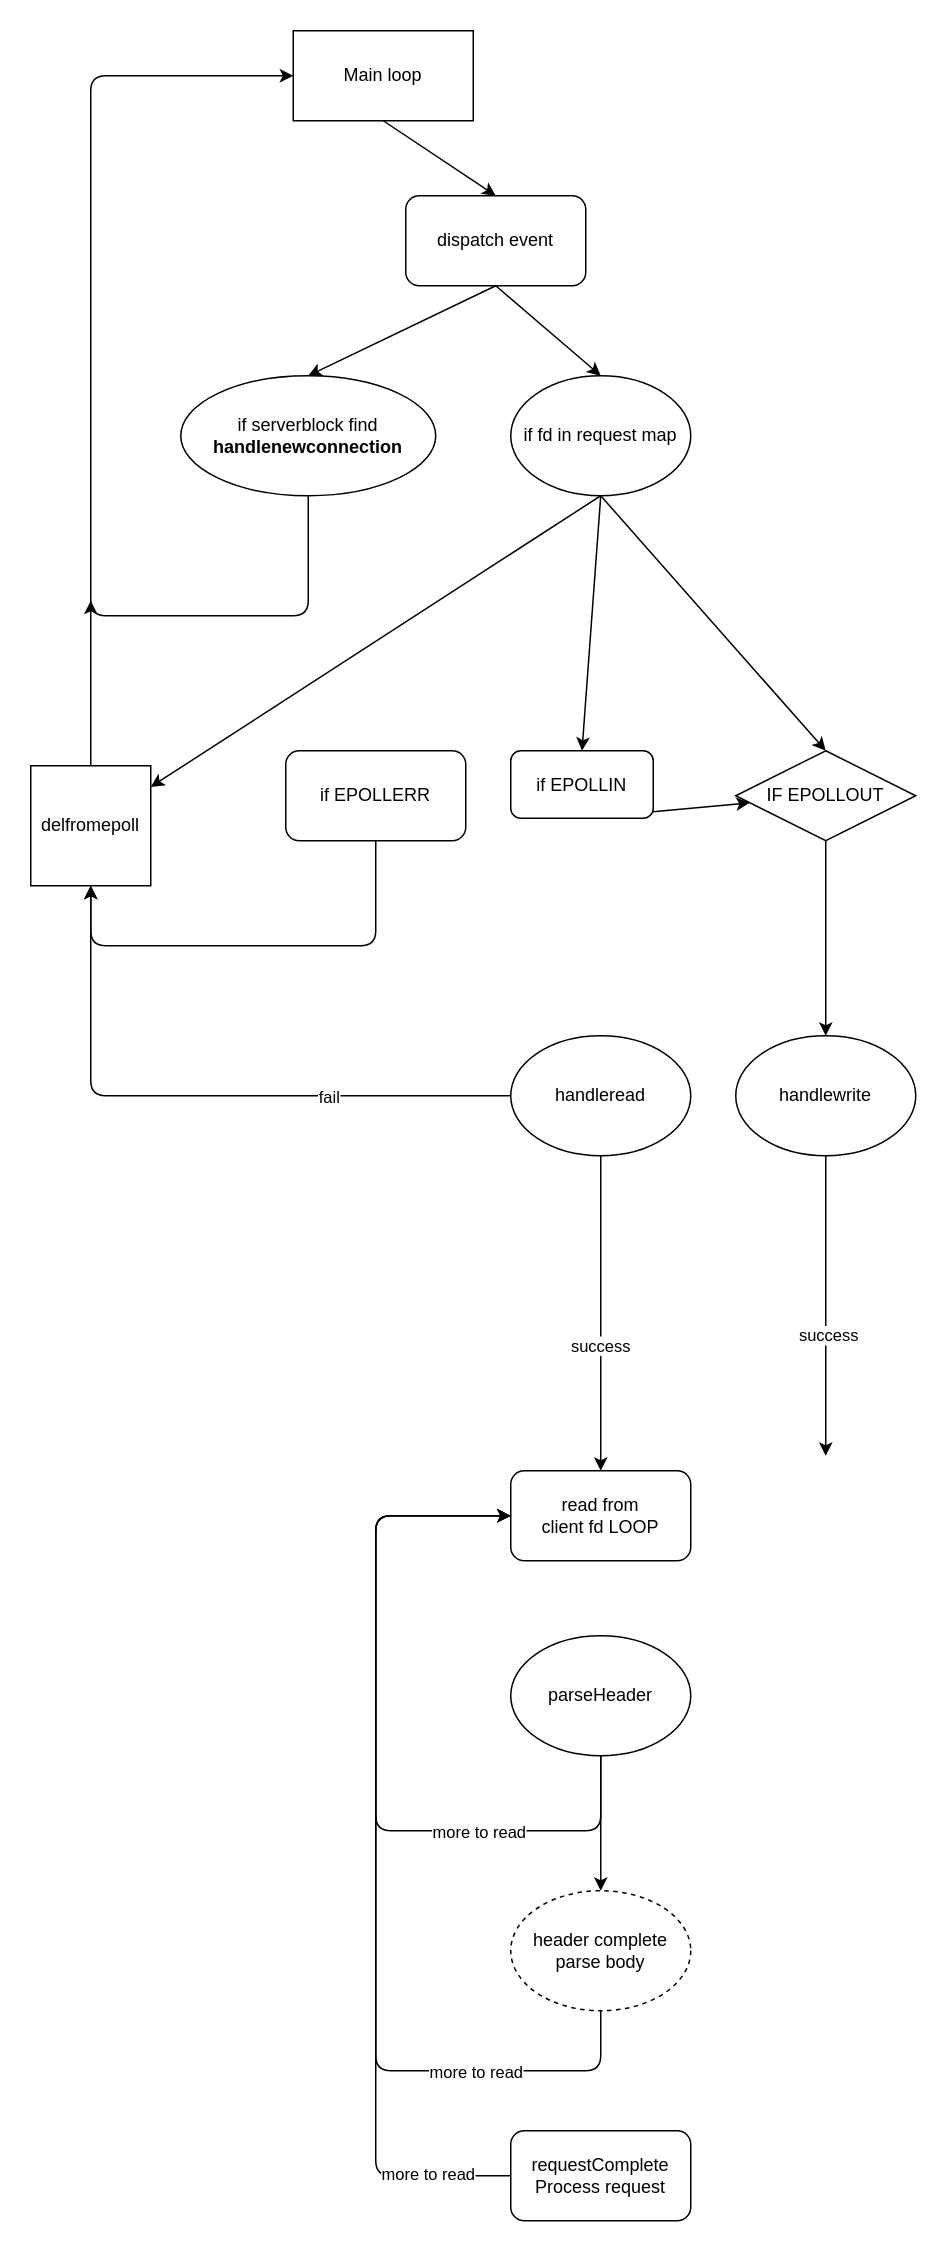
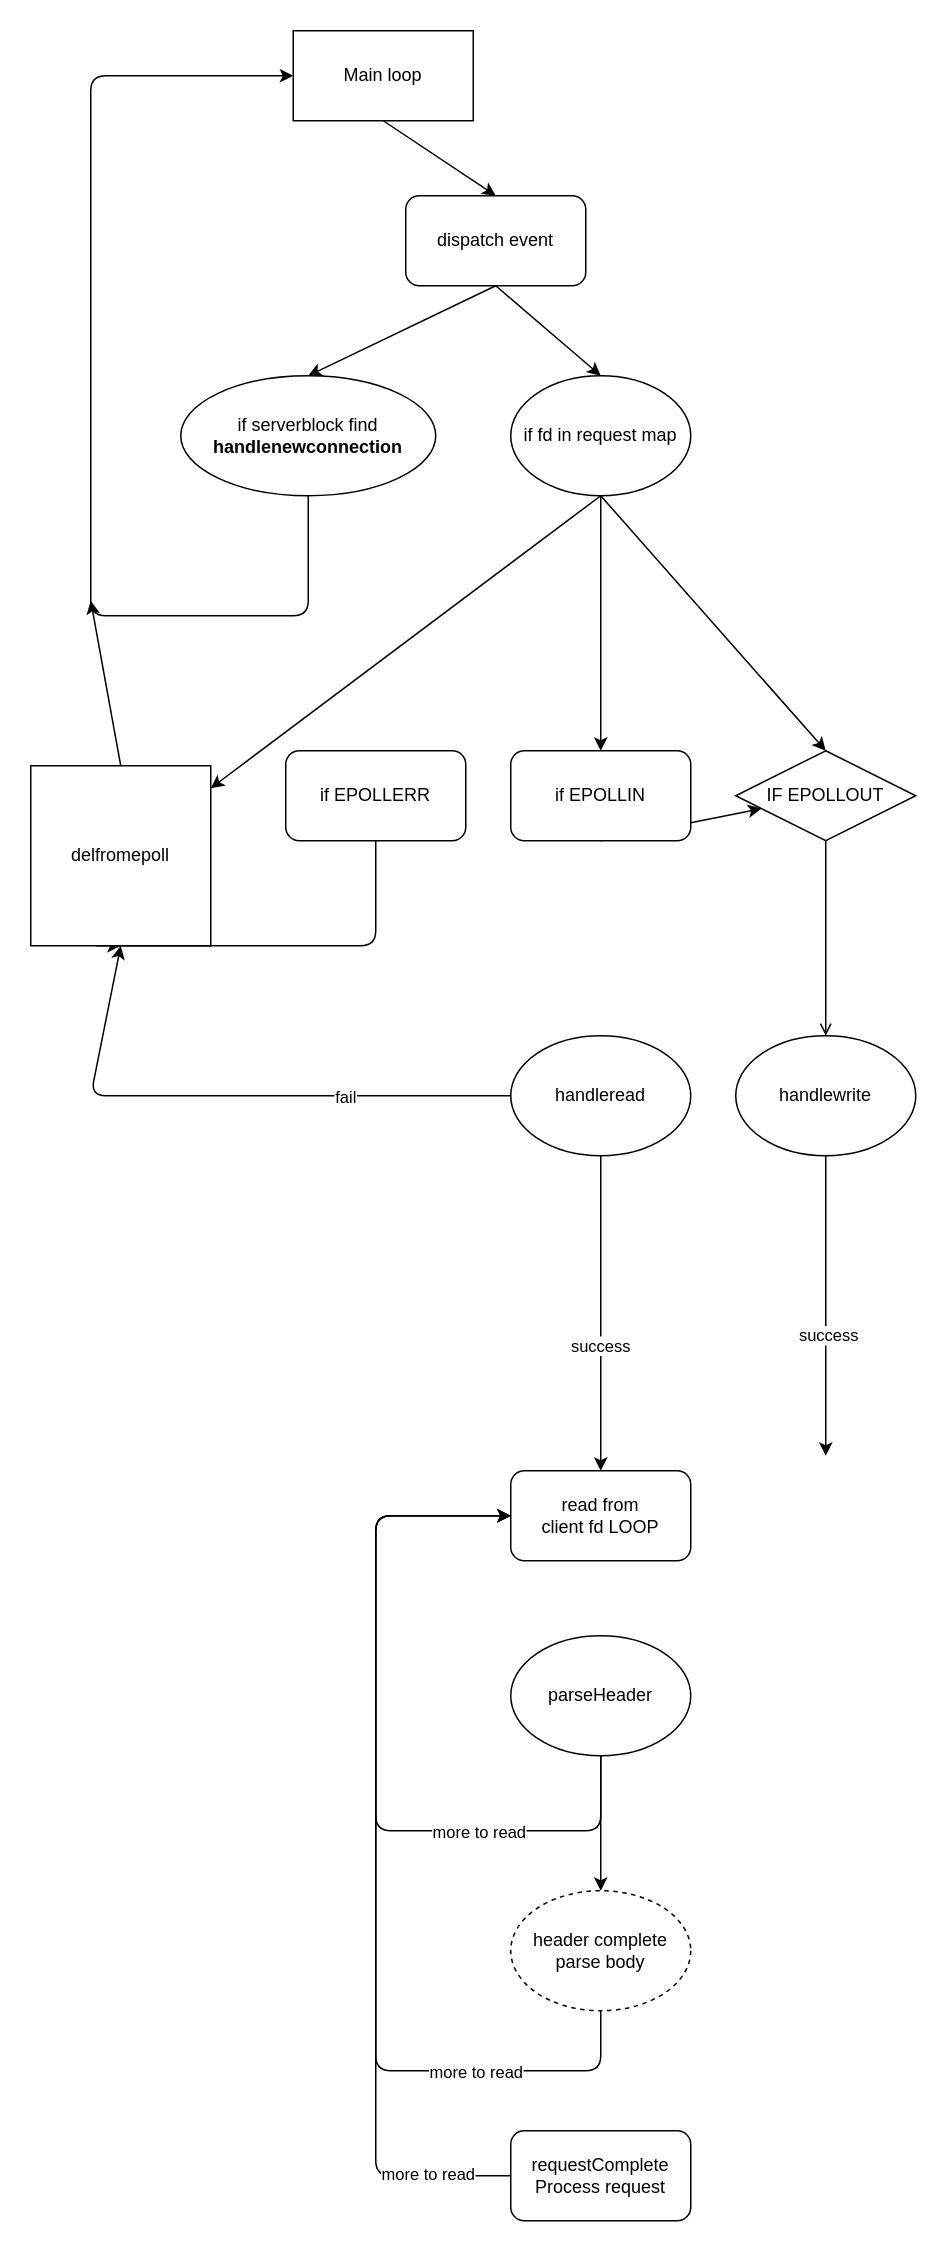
  <mxCell id="0" />
  <mxCell id="1" parent="0" />
  <mxCell id="2" style="edgeStyle=none;html=1;exitX=0.5;exitY=1;exitDx=0;exitDy=0;entryX=0.5;entryY=0;entryDx=0;entryDy=0;" edge="1" parent="1" source="3" target="6"><mxGeometry relative="1" as="geometry" /></mxCell>
  <mxCell id="3" value="Main loop" style="rounded=0;whiteSpace=wrap;html=1;" vertex="1" parent="1"><mxGeometry x="195" y="20" width="120" height="60" as="geometry" /></mxCell>
  <mxCell id="4" style="edgeStyle=none;html=1;exitX=0.5;exitY=1;exitDx=0;exitDy=0;entryX=0.5;entryY=0;entryDx=0;entryDy=0;" edge="1" parent="1" source="6" target="8"><mxGeometry relative="1" as="geometry" /></mxCell>
  <mxCell id="5" style="edgeStyle=none;html=1;exitX=0.5;exitY=1;exitDx=0;exitDy=0;entryX=0.5;entryY=0;entryDx=0;entryDy=0;" edge="1" parent="1" source="6" target="12"><mxGeometry relative="1" as="geometry" /></mxCell>
  <mxCell id="6" value="dispatch event" style="rounded=1;whiteSpace=wrap;html=1;" vertex="1" parent="1"><mxGeometry x="270" y="130" width="120" height="60" as="geometry" /></mxCell>
  <mxCell id="7" style="edgeStyle=none;html=1;exitX=0.5;exitY=1;exitDx=0;exitDy=0;entryX=0;entryY=0.5;entryDx=0;entryDy=0;" edge="1" parent="1" source="8" target="3"><mxGeometry relative="1" as="geometry"><Array as="points"><mxPoint x="205" y="410" /><mxPoint x="110" y="410" /><mxPoint x="60" y="410" /><mxPoint x="60" y="50" /></Array></mxGeometry></mxCell>
  <mxCell id="8" value="if serverblock find&lt;br&gt;&lt;b&gt;handlenewconnection&lt;/b&gt;" style="ellipse;whiteSpace=wrap;html=1;" vertex="1" parent="1"><mxGeometry x="120" y="250" width="170" height="80" as="geometry" /></mxCell>
  <mxCell id="9" style="edgeStyle=none;html=1;exitX=0.5;exitY=1;exitDx=0;exitDy=0;" edge="1" parent="1" source="12" target="28"><mxGeometry relative="1" as="geometry" /></mxCell>
  <mxCell id="10" style="edgeStyle=none;html=1;exitX=0.5;exitY=1;exitDx=0;exitDy=0;entryX=0.5;entryY=0;entryDx=0;entryDy=0;" edge="1" parent="1" source="12" target="18"><mxGeometry relative="1" as="geometry" /></mxCell>
  <mxCell id="11" style="edgeStyle=none;html=1;exitX=0.5;exitY=1;exitDx=0;exitDy=0;entryX=0.5;entryY=0;entryDx=0;entryDy=0;" edge="1" parent="1" source="12" target="16"><mxGeometry relative="1" as="geometry" /></mxCell>
  <mxCell id="12" value="if fd in request map" style="ellipse;whiteSpace=wrap;html=1;" vertex="1" parent="1"><mxGeometry x="340" y="250" width="120" height="80" as="geometry" /></mxCell>
  <mxCell id="13" style="edgeStyle=none;html=1;entryX=0.5;entryY=1;entryDx=0;entryDy=0;exitX=0.5;exitY=1;exitDx=0;exitDy=0;" edge="1" parent="1" source="14" target="28"><mxGeometry relative="1" as="geometry"><Array as="points"><mxPoint x="250" y="630" /><mxPoint x="60" y="630" /></Array></mxGeometry></mxCell>
  <mxCell id="14" value="if EPOLLERR" style="rounded=1;whiteSpace=wrap;html=1;" vertex="1" parent="1"><mxGeometry x="190" y="500" width="120" height="60" as="geometry" /></mxCell>
- <mxCell id="15" style="edgeStyle=none;html=1;exitX=0.5;exitY=1;exitDx=0;exitDy=0;" edge="1" parent="1" source="16" target="26"><mxGeometry relative="1" as="geometry" /></mxCell>
+ <mxCell id="15" style="edgeStyle=none;html=1;exitX=0.5;exitY=1;exitDx=0;exitDy=0;endArrow=open;" edge="1" parent="1" source="16" target="26"><mxGeometry relative="1" as="geometry" /></mxCell>
  <mxCell id="16" value="IF EPOLLOUT" style="rhombus;whiteSpace=wrap;html=1;" vertex="1" parent="1"><mxGeometry x="490" y="500" width="120" height="60" as="geometry" /></mxCell>
  <mxCell id="17" style="edgeStyle=none;html=1;exitX=0.5;exitY=1;exitDx=0;exitDy=0;" edge="1" parent="1" source="18" target="16"><mxGeometry relative="1" as="geometry" /></mxCell>
- <mxCell id="18" value="if EPOLLIN&lt;br&gt;" style="rounded=1;whiteSpace=wrap;html=1;" vertex="1" parent="1"><mxGeometry x="340" y="500" width="95" height="45" as="geometry" /></mxCell>
+ <mxCell id="18" value="if EPOLLIN&lt;br&gt;" style="rounded=1;whiteSpace=wrap;html=1;" vertex="1" parent="1"><mxGeometry x="340" y="500" width="120" height="60" as="geometry" /></mxCell>
  <mxCell id="19" style="edgeStyle=none;html=1;exitX=0;exitY=0.5;exitDx=0;exitDy=0;entryX=0.5;entryY=1;entryDx=0;entryDy=0;" edge="1" parent="1" source="23" target="28"><mxGeometry relative="1" as="geometry"><mxPoint x="60" y="600" as="targetPoint" /><Array as="points"><mxPoint x="60" y="730" /></Array></mxGeometry></mxCell>
  <mxCell id="20" value="fail" style="edgeLabel;html=1;align=center;verticalAlign=middle;resizable=0;points=[];" vertex="1" connectable="0" parent="19"><mxGeometry x="-0.418" relative="1" as="geometry"><mxPoint as="offset" /></mxGeometry></mxCell>
  <mxCell id="21" style="edgeStyle=none;html=1;exitX=0.5;exitY=1;exitDx=0;exitDy=0;entryX=0.5;entryY=0;entryDx=0;entryDy=0;" edge="1" parent="1" source="23" target="29"><mxGeometry relative="1" as="geometry"><mxPoint x="400" y="970" as="targetPoint" /></mxGeometry></mxCell>
  <mxCell id="22" value="success" style="edgeLabel;html=1;align=center;verticalAlign=middle;resizable=0;points=[];" vertex="1" connectable="0" parent="21"><mxGeometry x="0.203" y="-1" relative="1" as="geometry"><mxPoint as="offset" /></mxGeometry></mxCell>
  <mxCell id="23" value="handleread" style="ellipse;whiteSpace=wrap;html=1;" vertex="1" parent="1"><mxGeometry x="340" y="690" width="120" height="80" as="geometry" /></mxCell>
  <mxCell id="24" style="edgeStyle=none;html=1;exitX=0.5;exitY=1;exitDx=0;exitDy=0;" edge="1" parent="1" source="26"><mxGeometry relative="1" as="geometry"><mxPoint x="550" y="970" as="targetPoint" /></mxGeometry></mxCell>
  <mxCell id="25" value="success" style="edgeLabel;html=1;align=center;verticalAlign=middle;resizable=0;points=[];" vertex="1" connectable="0" parent="24"><mxGeometry x="0.194" y="1" relative="1" as="geometry"><mxPoint as="offset" /></mxGeometry></mxCell>
  <mxCell id="26" value="handlewrite" style="ellipse;whiteSpace=wrap;html=1;" vertex="1" parent="1"><mxGeometry x="490" y="690" width="120" height="80" as="geometry" /></mxCell>
  <mxCell id="27" style="edgeStyle=none;html=1;exitX=0.5;exitY=0;exitDx=0;exitDy=0;" edge="1" parent="1" source="28"><mxGeometry relative="1" as="geometry"><mxPoint x="60" y="400" as="targetPoint" /></mxGeometry></mxCell>
- <mxCell id="28" value="delfromepoll" style="whiteSpace=wrap;html=1;aspect=fixed;" vertex="1" parent="1"><mxGeometry x="20" y="510" width="80" height="80" as="geometry" /></mxCell>
+ <mxCell id="28" value="delfromepoll" style="whiteSpace=wrap;html=1;aspect=fixed;" vertex="1" parent="1"><mxGeometry x="20" y="510" width="120" height="120" as="geometry" /></mxCell>
  <mxCell id="29" value="read from &lt;br&gt;client fd LOOP" style="rounded=1;whiteSpace=wrap;html=1;" vertex="1" parent="1"><mxGeometry x="340" y="980" width="120" height="60" as="geometry" /></mxCell>
  <mxCell id="30" style="edgeStyle=none;html=1;entryX=0;entryY=0.5;entryDx=0;entryDy=0;" edge="1" parent="1" source="33" target="29"><mxGeometry relative="1" as="geometry"><Array as="points"><mxPoint x="400" y="1220" /><mxPoint x="250" y="1220" /><mxPoint x="250" y="1010" /></Array></mxGeometry></mxCell>
  <mxCell id="31" value="more to read" style="edgeLabel;html=1;align=center;verticalAlign=middle;resizable=0;points=[];" vertex="1" connectable="0" parent="30"><mxGeometry x="-0.471" relative="1" as="geometry"><mxPoint as="offset" /></mxGeometry></mxCell>
  <mxCell id="32" style="edgeStyle=none;html=1;exitX=0.5;exitY=1;exitDx=0;exitDy=0;" edge="1" parent="1" source="33" target="36"><mxGeometry relative="1" as="geometry" /></mxCell>
  <mxCell id="33" value="parseHeader" style="ellipse;whiteSpace=wrap;html=1;" vertex="1" parent="1"><mxGeometry x="340" y="1090" width="120" height="80" as="geometry" /></mxCell>
  <mxCell id="34" style="edgeStyle=none;html=1;exitX=0.5;exitY=1;exitDx=0;exitDy=0;entryX=0;entryY=0.5;entryDx=0;entryDy=0;" edge="1" parent="1" source="36" target="29"><mxGeometry relative="1" as="geometry"><Array as="points"><mxPoint x="400" y="1380" /><mxPoint x="250" y="1380" /><mxPoint x="250" y="1010" /></Array></mxGeometry></mxCell>
  <mxCell id="35" value="more to read" style="edgeLabel;html=1;align=center;verticalAlign=middle;resizable=0;points=[];" vertex="1" connectable="0" parent="34"><mxGeometry x="-0.618" relative="1" as="geometry"><mxPoint as="offset" /></mxGeometry></mxCell>
  <mxCell id="36" value="header complete&lt;br&gt;parse body" style="ellipse;whiteSpace=wrap;html=1;dashed=1;" vertex="1" parent="1"><mxGeometry x="340" y="1260" width="120" height="80" as="geometry" /></mxCell>
  <mxCell id="37" style="edgeStyle=none;html=1;exitX=0;exitY=0.5;exitDx=0;exitDy=0;entryX=0;entryY=0.5;entryDx=0;entryDy=0;" edge="1" parent="1" source="39" target="29"><mxGeometry relative="1" as="geometry"><Array as="points"><mxPoint x="250" y="1450" /><mxPoint x="250" y="1010" /></Array></mxGeometry></mxCell>
  <mxCell id="38" value="more to read" style="edgeLabel;html=1;align=center;verticalAlign=middle;resizable=0;points=[];" vertex="1" connectable="0" parent="37"><mxGeometry x="-0.819" y="-2" relative="1" as="geometry"><mxPoint as="offset" /></mxGeometry></mxCell>
  <mxCell id="39" value="requestComplete&lt;br&gt;Process request" style="rounded=1;whiteSpace=wrap;html=1;" vertex="1" parent="1"><mxGeometry x="340" y="1420" width="120" height="60" as="geometry" /></mxCell>
